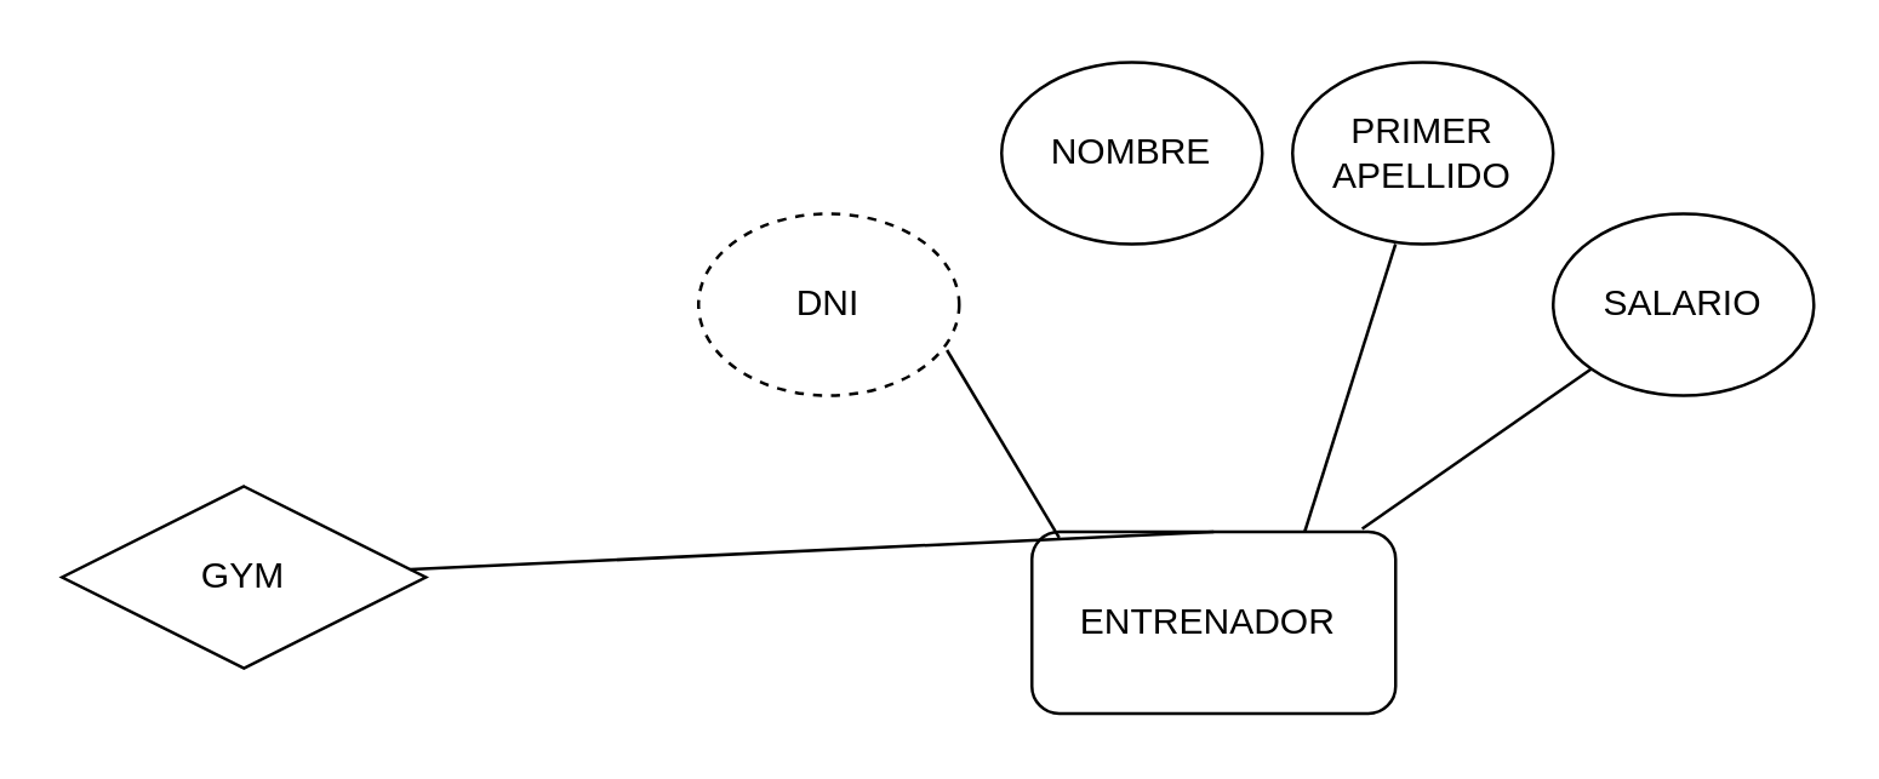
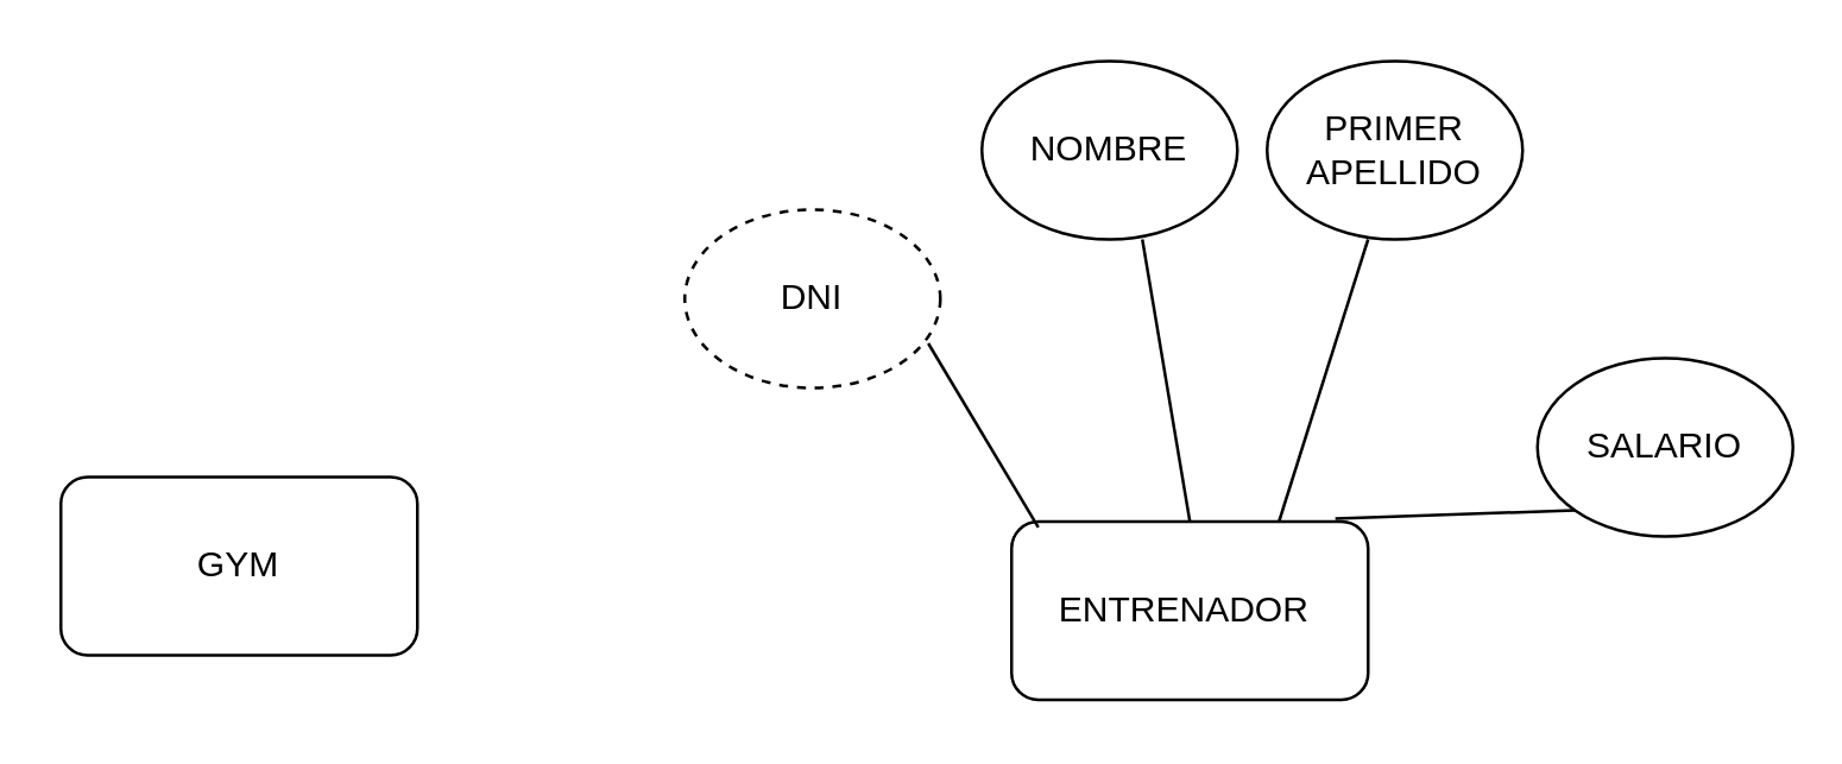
  <mxCell id="0" />
  <mxCell id="1" parent="0" />
- <mxCell id="2" value="GYM" style="rhombus;whiteSpace=wrap;html=1;" vertex="1" parent="1"><mxGeometry x="20" y="160" width="120" height="60" as="geometry" /></mxCell>
+ <mxCell id="2" value="GYM" style="rounded=1;whiteSpace=wrap;html=1;" vertex="1" parent="1"><mxGeometry x="20" y="160" width="120" height="60" as="geometry" /></mxCell>
  <mxCell id="3" value="ENTRENADOR&amp;nbsp;" style="rounded=1;whiteSpace=wrap;html=1;" vertex="1" parent="1"><mxGeometry x="340" y="175" width="120" height="60" as="geometry" /></mxCell>
  <mxCell id="4" value="NOMBRE" style="ellipse;whiteSpace=wrap;html=1;" vertex="1" parent="1"><mxGeometry x="330" y="20" width="86" height="60" as="geometry" /></mxCell>
  <mxCell id="5" value="DNI" style="ellipse;whiteSpace=wrap;html=1;dashed=1;" vertex="1" parent="1"><mxGeometry x="230" width="86" height="60" as="geometry" y="70" /></mxCell>
  <mxCell id="6" value="PRIMER APELLIDO" style="ellipse;whiteSpace=wrap;html=1;" vertex="1" parent="1"><mxGeometry x="426" y="20" width="86" height="60" as="geometry" /></mxCell>
- <mxCell id="7" value="SALARIO" style="ellipse;whiteSpace=wrap;html=1;" vertex="1" parent="1"><mxGeometry x="512" width="86" height="60" as="geometry" y="70" /></mxCell>
+ <mxCell id="7" value="SALARIO" style="ellipse;whiteSpace=wrap;html=1;" vertex="1" parent="1"><mxGeometry x="517" y="120" width="86" height="60" as="geometry" /></mxCell>
  <mxCell id="8" value="" style="endArrow=none;html=1;rounded=0;entryX=0;entryY=1;entryDx=0;entryDy=0;exitX=0.908;exitY=-0.017;exitDx=0;exitDy=0;exitPerimeter=0;" edge="1" parent="1" source="3" target="7"><mxGeometry width="50" height="50" relative="1" as="geometry"><mxPoint x="370" y="160" as="sourcePoint" /><mxPoint x="420" y="110" as="targetPoint" /></mxGeometry></mxCell>
  <mxCell id="9" value="" style="endArrow=none;html=1;rounded=0;entryX=0.395;entryY=1;entryDx=0;entryDy=0;entryPerimeter=0;exitX=0.75;exitY=0;exitDx=0;exitDy=0;" edge="1" parent="1" source="3" target="6"><mxGeometry width="50" height="50" relative="1" as="geometry"><mxPoint x="400" y="160" as="sourcePoint" /><mxPoint x="450" y="110" as="targetPoint" /></mxGeometry></mxCell>
- <mxCell id="10" value="" style="endArrow=none;html=1;rounded=0;exitX=0.5;exitY=0;exitDx=0;exitDy=0;" edge="1" parent="1" source="3" target="2"><mxGeometry width="50" height="50" relative="1" as="geometry"><mxPoint x="360" y="140" as="sourcePoint" /><mxPoint x="410" y="90" as="targetPoint" /></mxGeometry></mxCell>
+ <mxCell id="10" value="" style="endArrow=none;html=1;rounded=0;entryX=0.628;entryY=1;entryDx=0;entryDy=0;entryPerimeter=0;exitX=0.5;exitY=0;exitDx=0;exitDy=0;" edge="1" parent="1" source="3" target="4"><mxGeometry width="50" height="50" relative="1" as="geometry"><mxPoint x="360" y="140" as="sourcePoint" /><mxPoint x="410" y="90" as="targetPoint" /></mxGeometry></mxCell>
  <mxCell id="11" value="" style="endArrow=none;html=1;rounded=0;entryX=0.075;entryY=0.033;entryDx=0;entryDy=0;entryPerimeter=0;exitX=0.953;exitY=0.75;exitDx=0;exitDy=0;exitPerimeter=0;" edge="1" parent="1" source="5" target="3"><mxGeometry width="50" height="50" relative="1" as="geometry"><mxPoint x="310" y="180" as="sourcePoint" /><mxPoint x="360" y="130" as="targetPoint" /></mxGeometry></mxCell>
